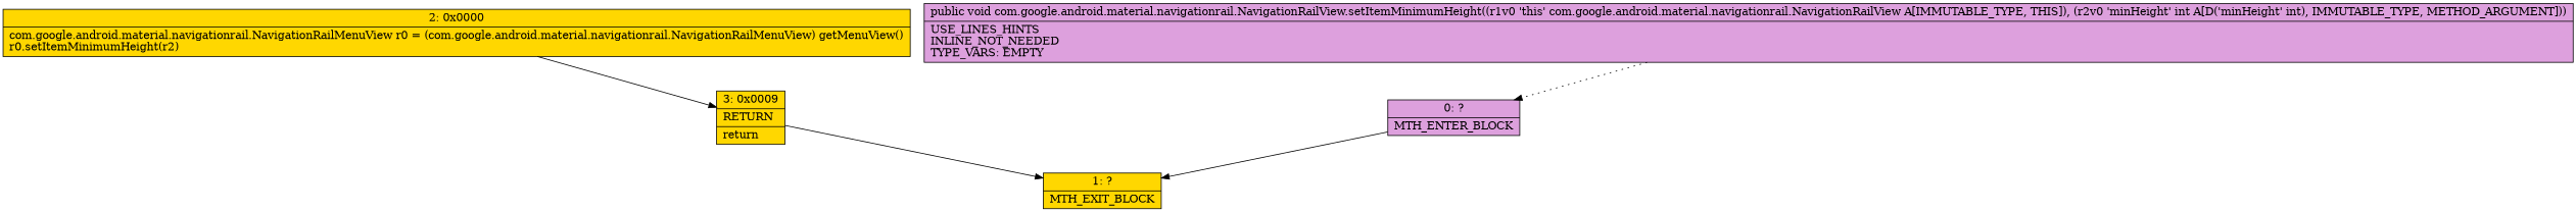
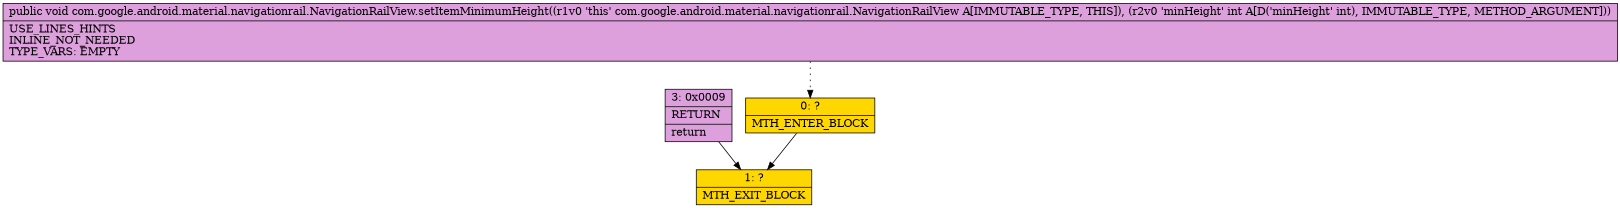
  digraph {
    node [fillcolor=gold shape=record style=filled]
    edge [style=solid]
-   n1 [fillcolor=plum label="{0\:\ ?|MTH_ENTER_BLOCK\l}"]
+   n1 [label="{0\:\ ?|MTH_ENTER_BLOCK\l}"]
    n2 [label="{1\:\ ?|MTH_EXIT_BLOCK\l}"]
-   n3 [label="{2\:\ 0x0000|com.google.android.material.navigationrail.NavigationRailMenuView r0 = (com.google.android.material.navigationrail.NavigationRailMenuView) getMenuView()\lr0.setItemMinimumHeight(r2)\l}"]
-   n4 [label="{3\:\ 0x0009|RETURN\l|return\l}"]
+   n4 [fillcolor=plum label="{3\:\ 0x0009|RETURN\l|return\l}"]
    n5 [fillcolor=plum label="{public void com.google.android.material.navigationrail.NavigationRailView.setItemMinimumHeight((r1v0 'this' com.google.android.material.navigationrail.NavigationRailView A[IMMUTABLE_TYPE, THIS]), (r2v0 'minHeight' int A[D('minHeight' int), IMMUTABLE_TYPE, METHOD_ARGUMENT]))  | USE_LINES_HINTS\lINLINE_NOT_NEEDED\lTYPE_VARS: EMPTY\l}"]
    n1 -> n2
-   n3 -> n4
    n4 -> n2
    n5 -> n1 [style=dotted]
  }
